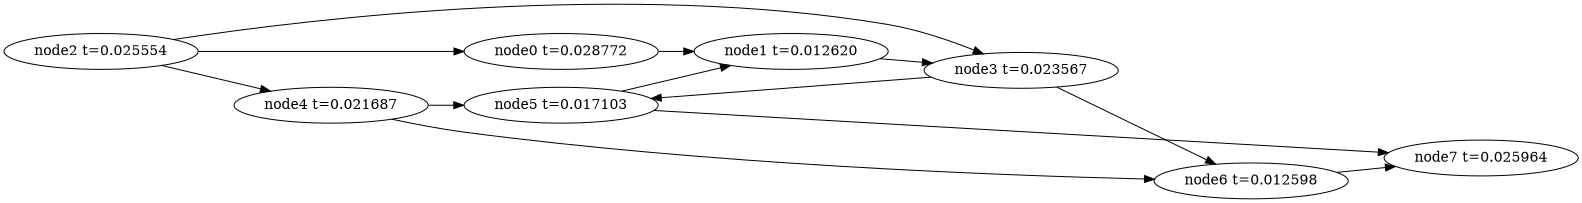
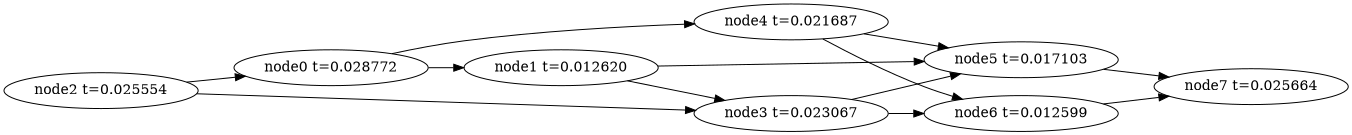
  digraph {
    rankdir=LR
-   n1 [label="node7 t=0.025964"]
-   n2 [label="node6 t=0.012598"]
+   n1 [label="node7 t=0.025664"]
+   n2 [label="node6 t=0.012599"]
    n3 [label="node5 t=0.017103"]
    n4 [label="node4 t=0.021687"]
-   n5 [label="node3 t=0.023567"]
+   n5 [label="node3 t=0.023067"]
    n6 [label="node2 t=0.025554"]
    n7 [label="node0 t=0.028772"]
    n8 [label="node1 t=0.012620"]
    n2 -> n1
    n3 -> n1
    n4 -> n2
    n4 -> n3
    n5 -> n2
    n5 -> n3
    n6 -> n5
    n6 -> n7
-   n6 -> n4
+   n7 -> n4
    n7 -> n8
-   n3 -> n8
+   n8 -> n3
    n8 -> n5
  }
